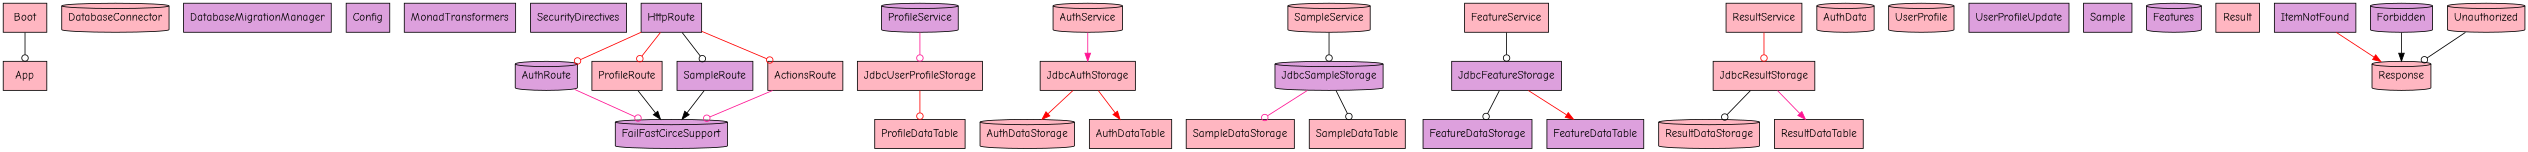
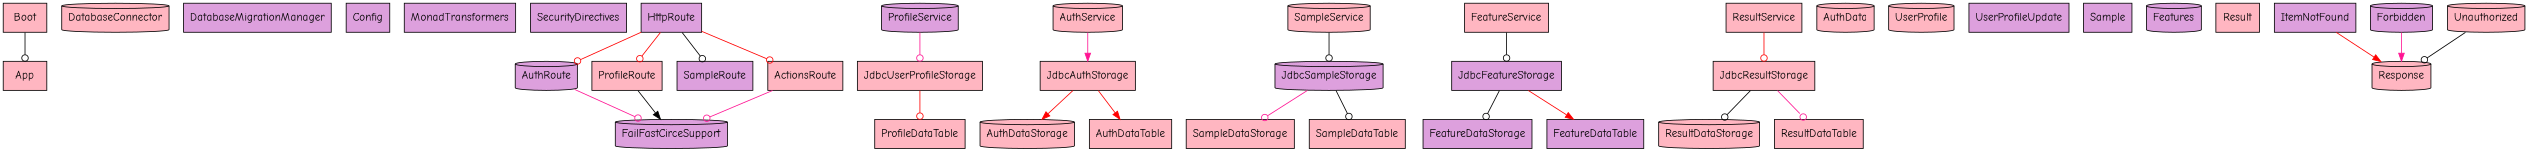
  digraph {
    fontname="Comic Neue"
    node [fillcolor=lightpink fontname="Comic Neue" shape=box style=filled]
    edge [arrowhead=odot color=black fontname="Comic Neue"]
    Boot
    App
    DatabaseConnector [shape=cylinder]
    DatabaseMigrationManager [fillcolor=plum]
    Config [fillcolor=plum]
    MonadTransformers [fillcolor=plum]
    SecurityDirectives [fillcolor=plum]
    HttpRoute [fillcolor=plum]
    AuthRoute [fillcolor=plum shape=cylinder]
    ProfileRoute
    SampleRoute [fillcolor=plum]
    ActionsRoute
    FailFastCirceSupport [fillcolor=plum shape=cylinder]
    JdbcUserProfileStorage
    ProfileDataTable
    ProfileService [fillcolor=plum shape=cylinder]
    AuthDataStorage [shape=cylinder]
    JdbcAuthStorage
    AuthDataTable
    AuthService [shape=cylinder]
    JdbcSampleStorage [fillcolor=plum shape=cylinder]
    SampleDataStorage
    SampleDataTable
    SampleService [shape=cylinder]
    JdbcFeatureStorage [fillcolor=plum]
    FeatureDataStorage [fillcolor=plum]
    FeatureDataTable [fillcolor=plum]
    FeatureService
    ResultDataStorage [shape=cylinder]
    JdbcResultStorage
    ResultDataTable
    ResultService
    AuthData [shape=cylinder]
    UserProfile [shape=cylinder]
    UserProfileUpdate [fillcolor=plum]
    Sample [fillcolor=plum]
    Features [fillcolor=plum shape=cylinder]
    Result
    ItemNotFound [fillcolor=plum]
    Response [shape=cylinder]
    Forbidden [fillcolor=plum shape=cylinder]
    Unauthorized [shape=cylinder]
    Boot -> App
    HttpRoute -> AuthRoute [color=red]
    HttpRoute -> ProfileRoute [color=red]
    HttpRoute -> SampleRoute
    HttpRoute -> ActionsRoute [color=red]
    AuthRoute -> FailFastCirceSupport [color=deeppink]
    ProfileRoute -> FailFastCirceSupport [arrowhead=normal]
-   SampleRoute -> FailFastCirceSupport [arrowhead=normal]
    ActionsRoute -> FailFastCirceSupport [color=deeppink]
    JdbcUserProfileStorage -> ProfileDataTable [color=red]
    ProfileService -> JdbcUserProfileStorage [color=deeppink]
    JdbcAuthStorage -> AuthDataStorage [arrowhead=normal color=red]
    JdbcAuthStorage -> AuthDataTable [arrowhead=normal color=red]
    AuthService -> JdbcAuthStorage [arrowhead=normal color=deeppink]
    JdbcSampleStorage -> SampleDataStorage [color=deeppink]
    JdbcSampleStorage -> SampleDataTable
    SampleService -> JdbcSampleStorage
    JdbcFeatureStorage -> FeatureDataStorage
    JdbcFeatureStorage -> FeatureDataTable [arrowhead=normal color=red]
    FeatureService -> JdbcFeatureStorage
    JdbcResultStorage -> ResultDataStorage
-   JdbcResultStorage -> ResultDataTable [arrowhead=normal color=deeppink]
+   JdbcResultStorage -> ResultDataTable [color=deeppink]
    ResultService -> JdbcResultStorage [color=red]
    ItemNotFound -> Response [arrowhead=normal color=red]
-   Forbidden -> Response [arrowhead=normal]
+   Forbidden -> Response [arrowhead=normal color=deeppink]
    Unauthorized -> Response
  }
